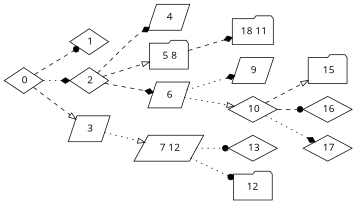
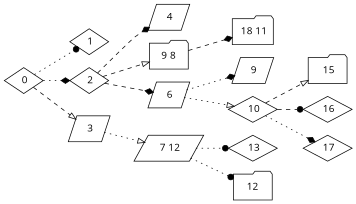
  digraph {
    fontname="Open Sans"
    rankdir=LR
    node [fontname="Open Sans" shape=diamond]
    edge [arrowhead=diamond fontname="Open Sans" style=dashed]
    " 0"
    " 1"
    " 2"
    " 3" [shape=parallelogram]
    " 4" [shape=parallelogram]
-   " 5 8" [shape=folder]
+   " 5 8" [shape=folder label="9 8"]
    " 6" [shape=parallelogram]
    " 7 12" [shape=parallelogram]
    " 18 11" [shape=folder]
    " 9" [shape=parallelogram]
    " 10"
    " 13"
    n13 [label=12 shape=folder]
    " 15" [shape=folder]
    " 16"
    " 17"
-   " 0" -> " 1" [arrowhead=dot]
+   " 0" -> " 1" [arrowhead=dot style=dotted]
    " 0" -> " 2" [style=dotted]
    " 0" -> " 3" [arrowhead=onormal]
    " 2" -> " 4"
    " 2" -> " 5 8" [arrowhead=onormal]
    " 2" -> " 6"
    " 3" -> " 7 12" [arrowhead=onormal style=dotted]
    " 5 8" -> " 18 11"
    " 6" -> " 9" [style=dotted]
    " 6" -> " 10" [arrowhead=onormal style=dotted]
    " 7 12" -> " 13" [arrowhead=dot style=dotted]
    " 7 12" -> n13 [arrowhead=dot style=dotted]
    " 10" -> " 15" [arrowhead=onormal]
    " 10" -> " 16" [arrowhead=dot]
    " 10" -> " 17" [style=dotted]
  }
